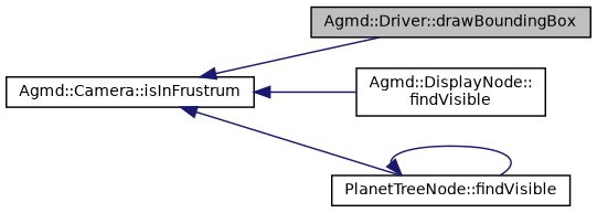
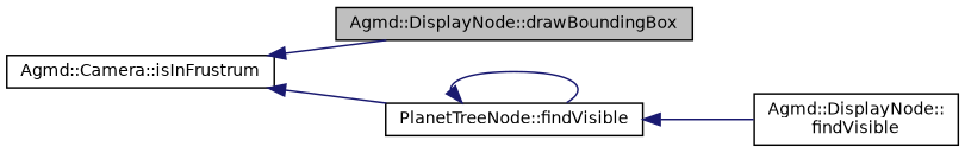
  digraph {
    rankdir=LR
    node [color=black fillcolor=white fontname=Helvetica fontsize=10 shape=record style=filled]
    edge [color=midnightblue dir=back fontname=Helvetica fontsize=10 labelfontname=Helvetica labelfontsize=10 style=solid]
-   n1 [fillcolor=grey75 fontcolor=black height=0.2 label="Agmd::Driver::drawBoundingBox" width=0.4]
+   n1 [fillcolor=grey75 fontcolor=black height=0.2 label="Agmd::DisplayNode::drawBoundingBox" width=0.4]
    n2 [height=0.2 label="Agmd::Camera::isInFrustrum" width=0.4]
    n3 [height=0.2 label="Agmd::DisplayNode::\lfindVisible" width=0.4]
    n4 [height=0.2 label="PlanetTreeNode::findVisible" width=0.4]
    n2 -> n1
-   n2 -> n3
+   n4 -> n3
    n2 -> n4
    n4 -> n4
  }
